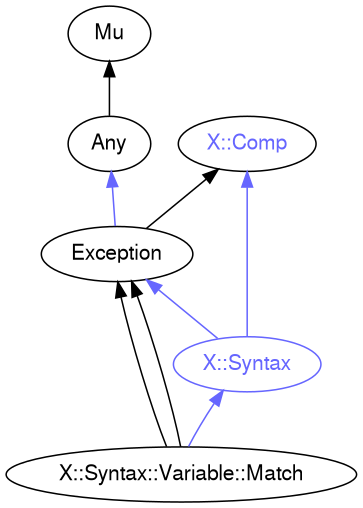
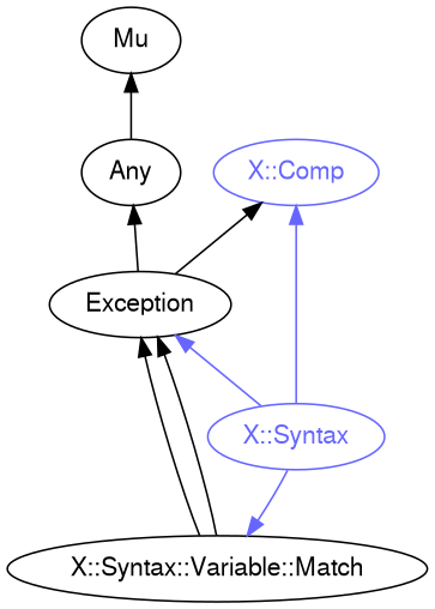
  digraph {
    bgcolor="#FFFFFF"
    rankdir=BT
    splines=polyline
    node [color="#000000" fontcolor="#000000" fontname=FreeSans]
    edge [color="#000000"]
    "X::Syntax::Variable::Match"
    Exception
    "X::Syntax" [color="#6666FF" fontcolor="#6666FF"]
    Any
-   "X::Comp" [fontcolor="#6666FF"]
+   "X::Comp" [color="#6666FF" fontcolor="#6666FF"]
    Mu
    "X::Syntax::Variable::Match" -> Exception
    "X::Syntax::Variable::Match" -> Exception
-   "X::Syntax::Variable::Match" -> "X::Syntax" [color="#6666FF"]
-   Exception -> Any [color="#6666FF"]
+   "X::Syntax" -> "X::Syntax::Variable::Match" [color="#6666FF"]
+   Exception -> Any
    Exception -> "X::Comp"
    "X::Syntax" -> Exception [color="#6666FF"]
    "X::Syntax" -> "X::Comp" [color="#6666FF"]
    Any -> Mu
  }
